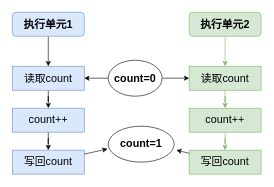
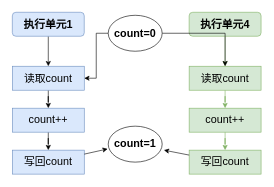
  <mxCell id="0" />
  <mxCell id="1" parent="0" />
  <mxCell id="2" style="edgeStyle=orthogonalEdgeStyle;rounded=0;orthogonalLoop=1;jettySize=auto;html=1;entryX=0.5;entryY=0;entryDx=0;entryDy=0;" edge="1" parent="1" source="3" target="5"><mxGeometry relative="1" as="geometry" /></mxCell>
  <mxCell id="3" value="&lt;h2&gt;&lt;font style=&quot;font-size: 18px;&quot;&gt;执行单元1&lt;/font&gt;&lt;/h2&gt;" style="rounded=1;whiteSpace=wrap;html=1;fillColor=#dae8fc;strokeColor=#6c8ebf;fontStyle=1" vertex="1" parent="1"><mxGeometry x="20" y="20" width="120" height="40" as="geometry" /></mxCell>
  <mxCell id="4" style="edgeStyle=orthogonalEdgeStyle;rounded=0;orthogonalLoop=1;jettySize=auto;html=1;entryX=0.5;entryY=0;entryDx=0;entryDy=0;" edge="1" parent="1" source="5" target="7"><mxGeometry relative="1" as="geometry" /></mxCell>
  <mxCell id="5" value="&lt;font style=&quot;font-size: 18px;&quot;&gt;读取count&lt;/font&gt;" style="rounded=0;whiteSpace=wrap;html=1;fillColor=#dae8fc;strokeColor=#6c8ebf;" vertex="1" parent="1"><mxGeometry x="20" y="110" width="120" height="40" as="geometry" /></mxCell>
  <mxCell id="6" style="edgeStyle=orthogonalEdgeStyle;rounded=0;orthogonalLoop=1;jettySize=auto;html=1;entryX=0.5;entryY=0;entryDx=0;entryDy=0;" edge="1" parent="1" source="7" target="8"><mxGeometry relative="1" as="geometry" /></mxCell>
  <mxCell id="7" value="&lt;font style=&quot;font-size: 18px;&quot;&gt;count++&lt;/font&gt;" style="rounded=0;whiteSpace=wrap;html=1;fillColor=#dae8fc;strokeColor=#6c8ebf;" vertex="1" parent="1"><mxGeometry x="20" y="180" width="120" height="40" as="geometry" /></mxCell>
  <mxCell id="8" value="&lt;span style=&quot;font-size: 18px;&quot;&gt;写回count&lt;/span&gt;" style="rounded=0;whiteSpace=wrap;html=1;fillColor=#dae8fc;strokeColor=#6c8ebf;" vertex="1" parent="1"><mxGeometry x="20" y="250" width="120" height="40" as="geometry" /></mxCell>
  <mxCell id="9" style="edgeStyle=orthogonalEdgeStyle;rounded=0;orthogonalLoop=1;jettySize=auto;html=1;entryX=0.5;entryY=0;entryDx=0;entryDy=0;fillColor=#d5e8d4;strokeColor=#82b366;" edge="1" source="10" target="12" parent="1"><mxGeometry relative="1" as="geometry" /></mxCell>
- <mxCell id="10" value="&lt;h2&gt;&lt;font style=&quot;font-size: 18px;&quot;&gt;执行单元2&lt;/font&gt;&lt;/h2&gt;" style="rounded=1;whiteSpace=wrap;html=1;fillColor=#d5e8d4;strokeColor=#82b366;fontStyle=1" vertex="1" parent="1"><mxGeometry x="315" y="20" width="120" height="40" as="geometry" /></mxCell>
+ <mxCell id="10" value="&lt;h2&gt;&lt;font style=&quot;font-size: 18px;&quot;&gt;执行单元4&lt;/font&gt;&lt;/h2&gt;" style="rounded=1;whiteSpace=wrap;html=1;fillColor=#d5e8d4;strokeColor=#82b366;fontStyle=1" vertex="1" parent="1"><mxGeometry x="315" y="20" width="120" height="40" as="geometry" /></mxCell>
  <mxCell id="11" style="edgeStyle=orthogonalEdgeStyle;rounded=0;orthogonalLoop=1;jettySize=auto;html=1;entryX=0.5;entryY=0;entryDx=0;entryDy=0;fillColor=#d5e8d4;strokeColor=#82b366;" edge="1" source="12" target="14" parent="1"><mxGeometry relative="1" as="geometry" /></mxCell>
  <mxCell id="12" value="&lt;font style=&quot;font-size: 18px;&quot;&gt;读取count&lt;/font&gt;" style="rounded=0;whiteSpace=wrap;html=1;fillColor=#d5e8d4;strokeColor=#82b366;" vertex="1" parent="1"><mxGeometry x="315" y="110" width="120" height="40" as="geometry" /></mxCell>
  <mxCell id="13" style="edgeStyle=orthogonalEdgeStyle;rounded=0;orthogonalLoop=1;jettySize=auto;html=1;entryX=0.5;entryY=0;entryDx=0;entryDy=0;fillColor=#d5e8d4;strokeColor=#82b366;" edge="1" source="14" target="15" parent="1"><mxGeometry relative="1" as="geometry" /></mxCell>
  <mxCell id="14" value="&lt;font style=&quot;font-size: 18px;&quot;&gt;count++&lt;/font&gt;" style="rounded=0;whiteSpace=wrap;html=1;fillColor=#d5e8d4;strokeColor=#82b366;" vertex="1" parent="1"><mxGeometry x="315" y="180" width="120" height="40" as="geometry" /></mxCell>
  <mxCell id="15" value="&lt;span style=&quot;font-size: 18px;&quot;&gt;写回count&lt;/span&gt;" style="rounded=0;whiteSpace=wrap;html=1;fillColor=#d5e8d4;strokeColor=#82b366;" vertex="1" parent="1"><mxGeometry x="315" y="250" width="120" height="40" as="geometry" /></mxCell>
  <mxCell id="16" style="edgeStyle=orthogonalEdgeStyle;rounded=0;orthogonalLoop=1;jettySize=auto;html=1;entryX=1;entryY=0.5;entryDx=0;entryDy=0;" edge="1" parent="1" source="18" target="5"><mxGeometry relative="1" as="geometry" /></mxCell>
  <mxCell id="17" style="edgeStyle=orthogonalEdgeStyle;rounded=0;orthogonalLoop=1;jettySize=auto;html=1;" edge="1" parent="1" source="18" target="12"><mxGeometry relative="1" as="geometry" /></mxCell>
- <mxCell id="18" value="&lt;h2&gt;count=0&lt;/h2&gt;" style="ellipse;whiteSpace=wrap;html=1;" vertex="1" parent="1"><mxGeometry x="180" y="100" width="90" height="60" as="geometry" /></mxCell>
- <mxCell id="19" value="&lt;h2&gt;count=1&lt;/h2&gt;" style="ellipse;whiteSpace=wrap;html=1;" vertex="1" parent="1"><mxGeometry x="180" y="210" width="110" height="60" as="geometry" /></mxCell>
+ <mxCell id="18" value="&lt;h2&gt;count=0&lt;/h2&gt;" style="ellipse;whiteSpace=wrap;html=1;" vertex="1" parent="1"><mxGeometry x="180" y="25" width="90" height="60" as="geometry" /></mxCell>
+ <mxCell id="19" value="&lt;h2&gt;count=1&lt;/h2&gt;" style="ellipse;whiteSpace=wrap;html=1;" vertex="1" parent="1"><mxGeometry x="180" y="210" width="90" height="60" as="geometry" /></mxCell>
  <mxCell id="20" style="rounded=0;orthogonalLoop=1;jettySize=auto;html=1;entryX=-0.011;entryY=0.633;entryDx=0;entryDy=0;entryPerimeter=0;" edge="1" parent="1" source="8" target="19"><mxGeometry relative="1" as="geometry" /></mxCell>
  <mxCell id="21" style="rounded=0;orthogonalLoop=1;jettySize=auto;html=1;entryX=1.033;entryY=0.667;entryDx=0;entryDy=0;entryPerimeter=0;" edge="1" parent="1" source="15" target="19"><mxGeometry relative="1" as="geometry" /></mxCell>
